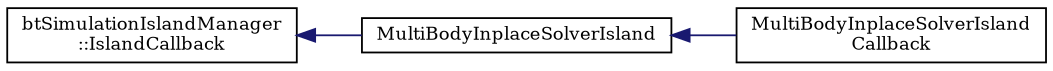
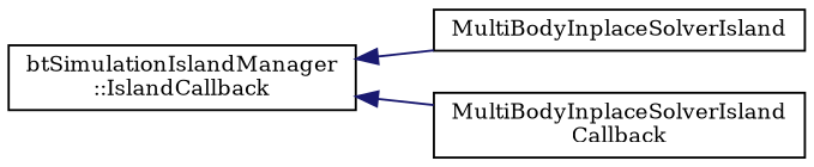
  digraph {
    fontname="DejaVu Serif"
    rankdir=LR
    node [color=black fillcolor=white fontname="DejaVu Serif" fontsize=10 shape=record style=filled]
    edge [color=midnightblue dir=back fontname="DejaVu Serif" fontsize=10 labelfontname=Helvetica labelfontsize=10 style=solid]
    n1 [height=0.2 label="btSimulationIslandManager\l::IslandCallback" width=0.4]
    n2 [height=0.2 label=MultiBodyInplaceSolverIsland width=0.4]
    n3 [height=0.2 label="MultiBodyInplaceSolverIsland\lCallback" width=0.4]
    n1 -> n2
-   n2 -> n3
+   n1 -> n3
  }
